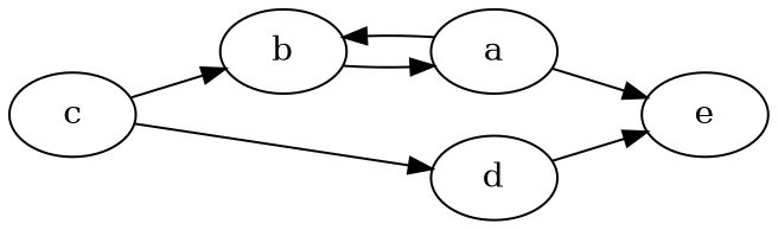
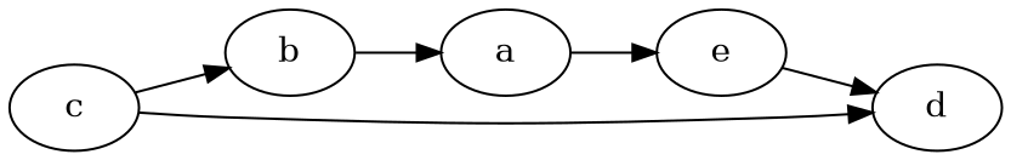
  digraph {
    rankdir=LR
    node [alive=n type=C]
    b
    a [type=B]
    e [type=P]
    c
    d [type=B]
    b -> a
-   a -> b
    a -> e
    c -> b
    c -> d
-   d -> e
+   e -> d
  }
